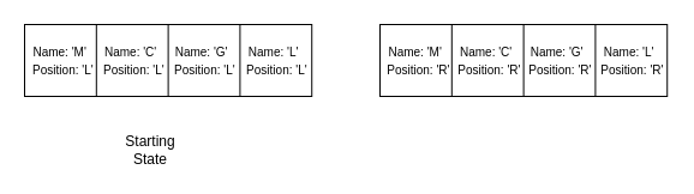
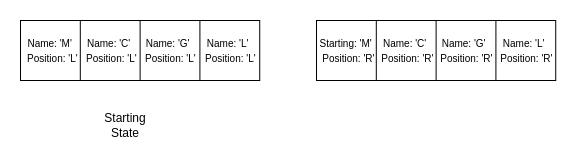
  <mxCell id="0" />
  <mxCell id="1" parent="0" />
  <mxCell id="2" value="" style="group" vertex="1" connectable="0" parent="1"><mxGeometry x="20" y="20" width="240" height="60" as="geometry" /></mxCell>
  <mxCell id="3" value="&lt;span style=&quot;color: rgba(0, 0, 0, 0); font-family: monospace; font-size: 0px; text-align: start; text-wrap: nowrap;&quot;&gt;%3CmxGraphModel%3E%3Croot%3E%3CmxCell%20id%3D%220%22%2F%3E%3CmxCell%20id%3D%221%22%20parent%3D%220%22%2F%3E%3CmxCell%20id%3D%222%22%20value%3D%22Name%3A%20'G'%26amp%3Bnbsp%3B%26lt%3Bdiv%26gt%3B%26amp%3Bnbsp%3BPosition%3A%20'L'%26lt%3B%2Fdiv%26gt%3B%22%20style%3D%22text%3Bhtml%3D1%3Balign%3Dcenter%3BverticalAlign%3Dmiddle%3BwhiteSpace%3Dwrap%3Brounded%3D0%3B%22%20vertex%3D%221%22%20parent%3D%221%22%3E%3CmxGeometry%20x%3D%22203%22%20y%3D%22155%22%20width%3D%2280%22%20height%3D%2230%22%20as%3D%22geometry%22%2F%3E%3C%2FmxCell%3E%3C%2Froot%3E%3C%2FmxGraphModel%3E&lt;/span&gt;" style="rounded=0;whiteSpace=wrap;html=1;fillColor=none;" vertex="1" parent="2"><mxGeometry width="239.228" height="60" as="geometry" /></mxCell>
  <mxCell id="4" value="&lt;font style=&quot;font-size: 10px;&quot;&gt;Name: 'M'&amp;nbsp;&lt;/font&gt;&lt;div&gt;&lt;font style=&quot;font-size: 10px;&quot;&gt;&amp;nbsp;Position: 'L'&lt;/font&gt;&lt;/div&gt;" style="text;html=1;align=center;verticalAlign=middle;whiteSpace=wrap;rounded=0;" vertex="1" parent="2"><mxGeometry y="15" width="61.736" height="30" as="geometry" /></mxCell>
  <mxCell id="5" value="" style="endArrow=none;html=1;rounded=0;exitX=0.25;exitY=1;exitDx=0;exitDy=0;entryX=0.25;entryY=0;entryDx=0;entryDy=0;" edge="1" parent="2" source="3" target="3"><mxGeometry width="50" height="50" relative="1" as="geometry"><mxPoint x="131.19" y="170" as="sourcePoint" /><mxPoint x="169.775" y="120" as="targetPoint" /></mxGeometry></mxCell>
  <mxCell id="6" value="&lt;font style=&quot;font-size: 10px;&quot;&gt;Name: 'C'&amp;nbsp;&lt;/font&gt;&lt;div&gt;&lt;font style=&quot;font-size: 10px;&quot;&gt;&amp;nbsp;Position: 'L'&lt;/font&gt;&lt;/div&gt;" style="text;html=1;align=center;verticalAlign=middle;whiteSpace=wrap;rounded=0;" vertex="1" parent="2"><mxGeometry x="59.421" y="15" width="61.736" height="30" as="geometry" /></mxCell>
  <mxCell id="7" value="" style="endArrow=none;html=1;rounded=0;exitX=0.5;exitY=1;exitDx=0;exitDy=0;entryX=0.5;entryY=0;entryDx=0;entryDy=0;" edge="1" parent="2" source="3" target="3"><mxGeometry width="50" height="50" relative="1" as="geometry"><mxPoint x="123.473" y="110" as="sourcePoint" /><mxPoint x="162.058" y="60" as="targetPoint" /></mxGeometry></mxCell>
  <mxCell id="8" value="&lt;font style=&quot;font-size: 10px;&quot;&gt;Name: 'G'&amp;nbsp;&lt;/font&gt;&lt;div&gt;&lt;font style=&quot;font-size: 10px;&quot;&gt;&amp;nbsp;Position: 'L'&lt;/font&gt;&lt;/div&gt;" style="text;html=1;align=center;verticalAlign=middle;whiteSpace=wrap;rounded=0;" vertex="1" parent="2"><mxGeometry x="118.071" y="15" width="61.736" height="30" as="geometry" /></mxCell>
  <mxCell id="9" value="" style="endArrow=none;html=1;rounded=0;exitX=0.75;exitY=1;exitDx=0;exitDy=0;entryX=0.75;entryY=0;entryDx=0;entryDy=0;" edge="1" parent="2" source="3" target="3"><mxGeometry width="50" height="50" relative="1" as="geometry"><mxPoint x="123.473" y="110" as="sourcePoint" /><mxPoint x="162.058" y="60" as="targetPoint" /></mxGeometry></mxCell>
  <mxCell id="10" value="&lt;font style=&quot;font-size: 10px;&quot;&gt;Name: 'L'&amp;nbsp;&lt;/font&gt;&lt;div&gt;&lt;font style=&quot;font-size: 10px;&quot;&gt;&amp;nbsp;Position: 'L'&lt;/font&gt;&lt;/div&gt;" style="text;html=1;align=center;verticalAlign=middle;whiteSpace=wrap;rounded=0;" vertex="1" parent="2"><mxGeometry x="178.264" y="15" width="61.736" height="30" as="geometry" /></mxCell>
  <mxCell id="11" value="" style="group" vertex="1" connectable="0" parent="1"><mxGeometry x="316" y="20" width="240" height="60" as="geometry" /></mxCell>
  <mxCell id="12" value="&lt;span style=&quot;color: rgba(0, 0, 0, 0); font-family: monospace; font-size: 0px; text-align: start; text-wrap: nowrap;&quot;&gt;%3CmxGraphModel%3E%3Croot%3E%3CmxCell%20id%3D%220%22%2F%3E%3CmxCell%20id%3D%221%22%20parent%3D%220%22%2F%3E%3CmxCell%20id%3D%222%22%20value%3D%22Name%3A%20'G'%26amp%3Bnbsp%3B%26lt%3Bdiv%26gt%3B%26amp%3Bnbsp%3BPosition%3A%20'L'%26lt%3B%2Fdiv%26gt%3B%22%20style%3D%22text%3Bhtml%3D1%3Balign%3Dcenter%3BverticalAlign%3Dmiddle%3BwhiteSpace%3Dwrap%3Brounded%3D0%3B%22%20vertex%3D%221%22%20parent%3D%221%22%3E%3CmxGeometry%20x%3D%22203%22%20y%3D%22155%22%20width%3D%2280%22%20height%3D%2230%22%20as%3D%22geometry%22%2F%3E%3C%2FmxCell%3E%3C%2Froot%3E%3C%2FmxGraphModel%3E&lt;/span&gt;" style="rounded=0;whiteSpace=wrap;html=1;fillColor=none;" vertex="1" parent="11"><mxGeometry width="239.228" height="60" as="geometry" /></mxCell>
- <mxCell id="13" value="&lt;font style=&quot;font-size: 10px;&quot;&gt;Name: 'M'&amp;nbsp;&lt;/font&gt;&lt;div&gt;&lt;font style=&quot;font-size: 10px;&quot;&gt;&amp;nbsp;Position: 'R'&lt;/font&gt;&lt;/div&gt;" style="text;html=1;align=center;verticalAlign=middle;whiteSpace=wrap;rounded=0;" vertex="1" parent="11"><mxGeometry y="15" width="61.736" height="30" as="geometry" /></mxCell>
+ <mxCell id="13" value="&lt;font style=&quot;font-size: 10px;&quot;&gt;Starting: 'M'&amp;nbsp;&lt;/font&gt;&lt;div&gt;&lt;font style=&quot;font-size: 10px;&quot;&gt;&amp;nbsp;Position: 'R'&lt;/font&gt;&lt;/div&gt;" style="text;html=1;align=center;verticalAlign=middle;whiteSpace=wrap;rounded=0;" vertex="1" parent="11"><mxGeometry y="15" width="61.736" height="30" as="geometry" /></mxCell>
  <mxCell id="14" value="" style="endArrow=none;html=1;rounded=0;exitX=0.25;exitY=1;exitDx=0;exitDy=0;entryX=0.25;entryY=0;entryDx=0;entryDy=0;" edge="1" parent="11" source="12" target="12"><mxGeometry width="50" height="50" relative="1" as="geometry"><mxPoint x="131.19" y="170" as="sourcePoint" /><mxPoint x="169.775" y="120" as="targetPoint" /></mxGeometry></mxCell>
  <mxCell id="15" value="&lt;font style=&quot;font-size: 10px;&quot;&gt;Name: 'C'&amp;nbsp;&lt;/font&gt;&lt;div&gt;&lt;font style=&quot;font-size: 10px;&quot;&gt;&amp;nbsp;Position: 'R'&lt;/font&gt;&lt;/div&gt;" style="text;html=1;align=center;verticalAlign=middle;whiteSpace=wrap;rounded=0;" vertex="1" parent="11"><mxGeometry x="59.421" y="15" width="61.736" height="30" as="geometry" /></mxCell>
  <mxCell id="16" value="" style="endArrow=none;html=1;rounded=0;exitX=0.5;exitY=1;exitDx=0;exitDy=0;entryX=0.5;entryY=0;entryDx=0;entryDy=0;" edge="1" parent="11" source="12" target="12"><mxGeometry width="50" height="50" relative="1" as="geometry"><mxPoint x="123.473" y="110" as="sourcePoint" /><mxPoint x="162.058" y="60" as="targetPoint" /></mxGeometry></mxCell>
  <mxCell id="17" value="&lt;font style=&quot;font-size: 10px;&quot;&gt;Name: 'G'&amp;nbsp;&lt;/font&gt;&lt;div&gt;&lt;font style=&quot;font-size: 10px;&quot;&gt;&amp;nbsp;Position: 'R'&lt;/font&gt;&lt;/div&gt;" style="text;html=1;align=center;verticalAlign=middle;whiteSpace=wrap;rounded=0;" vertex="1" parent="11"><mxGeometry x="118.071" y="15" width="61.736" height="30" as="geometry" /></mxCell>
  <mxCell id="18" value="" style="endArrow=none;html=1;rounded=0;exitX=0.75;exitY=1;exitDx=0;exitDy=0;entryX=0.75;entryY=0;entryDx=0;entryDy=0;" edge="1" parent="11" source="12" target="12"><mxGeometry width="50" height="50" relative="1" as="geometry"><mxPoint x="123.473" y="110" as="sourcePoint" /><mxPoint x="162.058" y="60" as="targetPoint" /></mxGeometry></mxCell>
  <mxCell id="19" value="&lt;font style=&quot;font-size: 10px;&quot;&gt;Name: 'L'&amp;nbsp;&lt;/font&gt;&lt;div&gt;&lt;font style=&quot;font-size: 10px;&quot;&gt;&amp;nbsp;Position: 'R'&lt;/font&gt;&lt;/div&gt;" style="text;html=1;align=center;verticalAlign=middle;whiteSpace=wrap;rounded=0;" vertex="1" parent="11"><mxGeometry x="178.264" y="15" width="61.736" height="30" as="geometry" /></mxCell>
  <mxCell id="20" value="Starting&lt;div&gt;State&lt;/div&gt;" style="text;html=1;align=center;verticalAlign=middle;whiteSpace=wrap;rounded=0;" vertex="1" parent="1"><mxGeometry x="95" y="110" width="60" height="30" as="geometry" /></mxCell>
